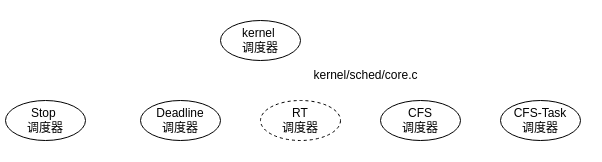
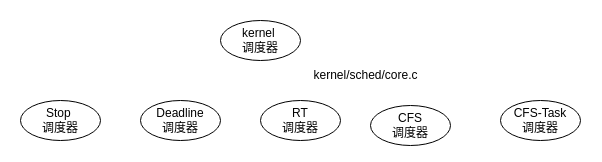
  <mxCell id="0" />
  <mxCell id="1" parent="0" />
  <mxCell id="2" value="kernel&amp;nbsp;&lt;div&gt;调度器&lt;/div&gt;" style="ellipse;whiteSpace=wrap;html=1;" vertex="1" parent="1"><mxGeometry x="220" y="20" width="80" height="40" as="geometry" /></mxCell>
- <mxCell id="3" value="Stop&amp;nbsp;&lt;div&gt;调度器&lt;/div&gt;" style="ellipse;whiteSpace=wrap;html=1;" vertex="1" parent="1"><mxGeometry x="5" y="100" width="80" height="40" as="geometry" /></mxCell>
+ <mxCell id="3" value="Stop&amp;nbsp;&lt;div&gt;调度器&lt;/div&gt;" style="ellipse;whiteSpace=wrap;html=1;" vertex="1" parent="1"><mxGeometry x="20" y="100" width="80" height="40" as="geometry" /></mxCell>
  <mxCell id="4" value="&lt;div&gt;Deadline&lt;/div&gt;&lt;div&gt;调度器&lt;/div&gt;" style="ellipse;whiteSpace=wrap;html=1;" vertex="1" parent="1"><mxGeometry x="140" y="100" width="80" height="40" as="geometry" /></mxCell>
- <mxCell id="5" value="&lt;div&gt;RT&lt;/div&gt;&lt;div&gt;调度器&lt;/div&gt;" style="ellipse;whiteSpace=wrap;html=1;dashed=1;" vertex="1" parent="1"><mxGeometry x="260" y="100" width="80" height="40" as="geometry" /></mxCell>
- <mxCell id="6" value="&lt;div&gt;CFS&lt;/div&gt;&lt;div&gt;调度器&lt;/div&gt;" style="ellipse;whiteSpace=wrap;html=1;" vertex="1" parent="1"><mxGeometry x="380" y="100" width="80" height="40" as="geometry" /></mxCell>
+ <mxCell id="5" value="&lt;div&gt;RT&lt;/div&gt;&lt;div&gt;调度器&lt;/div&gt;" style="ellipse;whiteSpace=wrap;html=1;" vertex="1" parent="1"><mxGeometry x="260" y="100" width="80" height="40" as="geometry" /></mxCell>
+ <mxCell id="6" value="&lt;div&gt;CFS&lt;/div&gt;&lt;div&gt;调度器&lt;/div&gt;" style="ellipse;whiteSpace=wrap;html=1;" vertex="1" parent="1"><mxGeometry x="370" y="105" width="80" height="40" as="geometry" /></mxCell>
  <mxCell id="7" value="&lt;div&gt;CFS-Task&lt;/div&gt;&lt;div&gt;调度器&lt;/div&gt;" style="ellipse;whiteSpace=wrap;html=1;" vertex="1" parent="1"><mxGeometry x="500" y="100" width="80" height="40" as="geometry" /></mxCell>
  <mxCell id="8" value="kernel/sched/core.c" style="text;html=1;align=center;verticalAlign=middle;resizable=0;points=[];autosize=1;strokeColor=none;fillColor=none;" vertex="1" parent="1"><mxGeometry x="300" y="60" width="130" height="30" as="geometry" /></mxCell>
